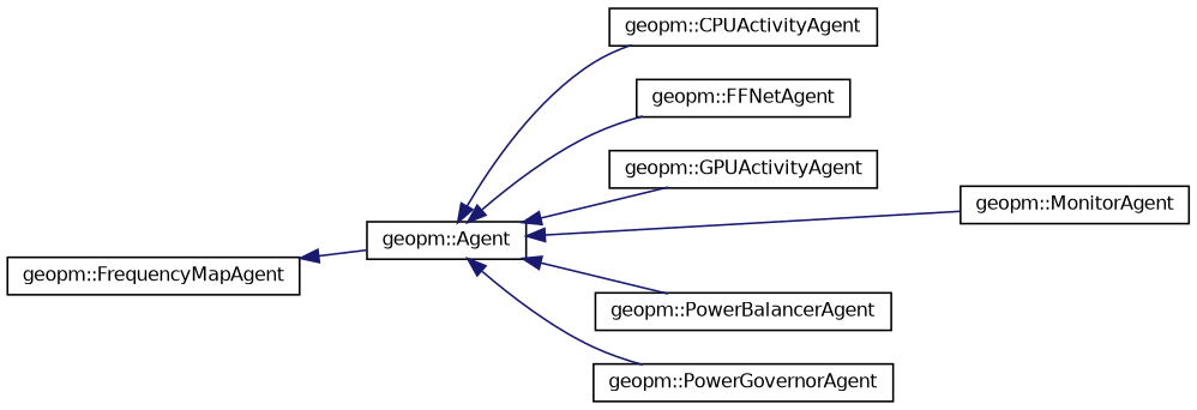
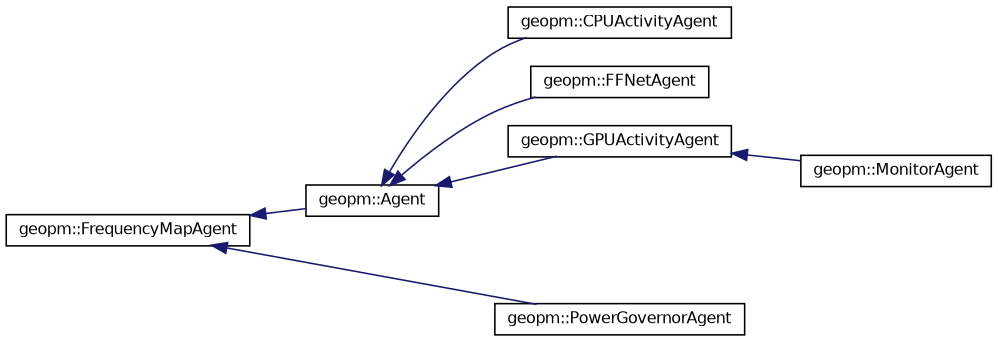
  digraph {
    rankdir=LR
    node [color=black fillcolor=white fontname=Helvetica fontsize=10 shape=record style=filled]
    edge [color=midnightblue dir=back fontname=Helvetica fontsize=10 labelfontname=Helvetica labelfontsize=10 style=solid]
    n1 [height=0.2 label="geopm::Agent" width=0.4]
    n2 [height=0.2 label="geopm::CPUActivityAgent" width=0.4]
    n3 [height=0.2 label="geopm::FFNetAgent" width=0.4]
    n4 [height=0.2 label="geopm::GPUActivityAgent" width=0.4]
    n5 [height=0.2 label="geopm::MonitorAgent" width=0.4]
-   n6 [height=0.2 label="geopm::PowerBalancerAgent" width=0.4]
    n7 [height=0.2 label="geopm::PowerGovernorAgent" width=0.4]
    n8 [height=0.2 label="geopm::FrequencyMapAgent" width=0.4]
    n1 -> n2
    n1 -> n3
    n1 -> n4
-   n1 -> n5
-   n1 -> n6
-   n1 -> n7
+   n4 -> n5
+   n8 -> n7
    n8 -> n1
  }
